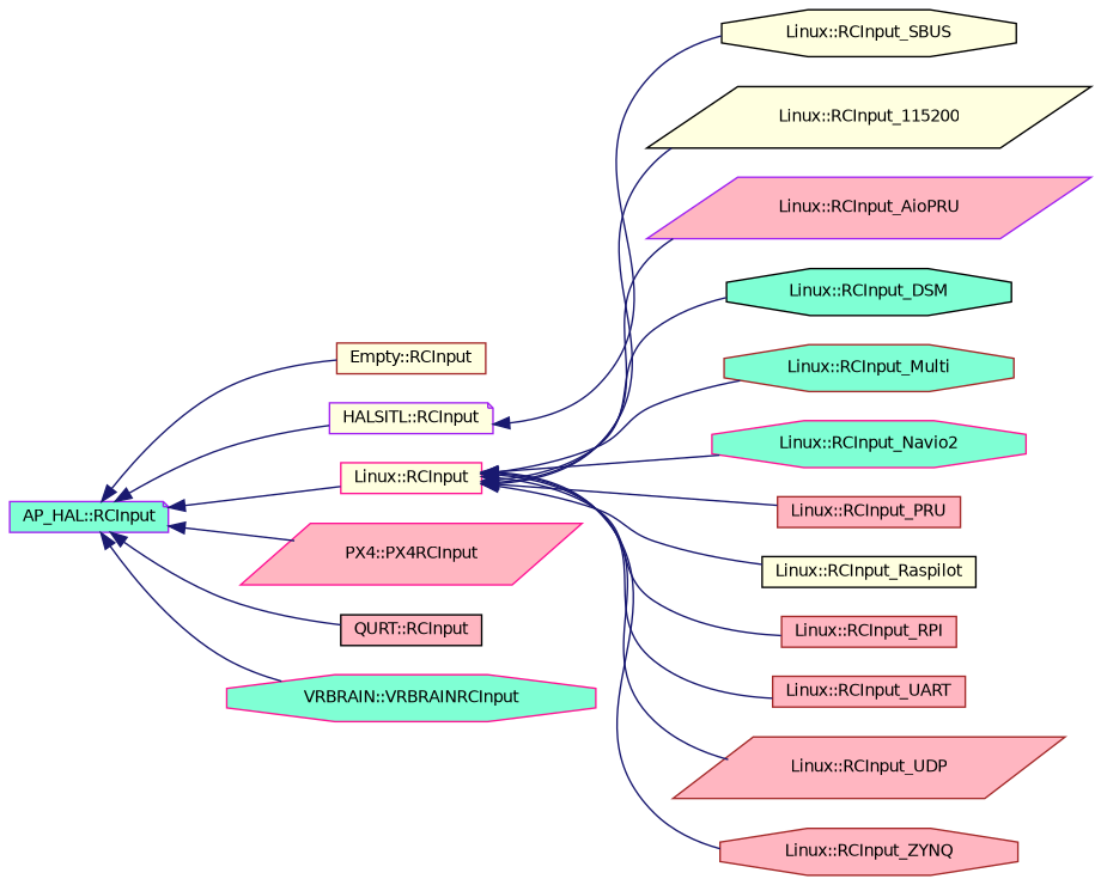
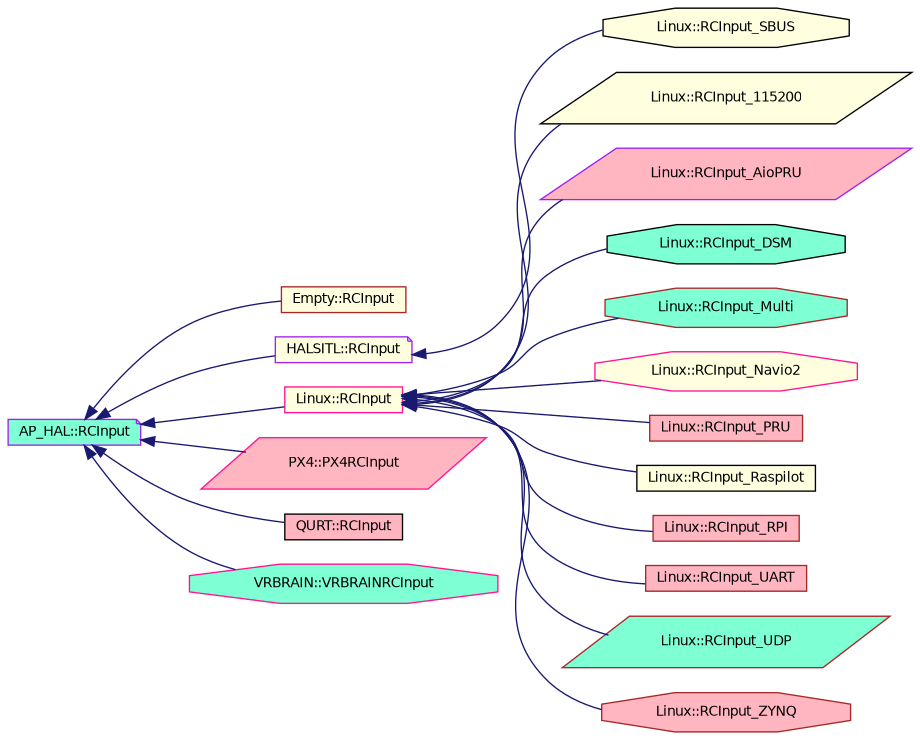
  digraph {
    rankdir=LR
    node [color=brown fillcolor=lightpink fontname=Helvetica fontsize=10 shape=box style=filled]
    edge [color=midnightblue dir=back fontname=Helvetica fontsize=10 labelfontname=Helvetica labelfontsize=10 style=solid]
    n1 [color=purple fillcolor=aquamarine height=0.2 label="AP_HAL::RCInput" shape=note width=0.4]
    n2 [fillcolor=lightyellow height=0.2 label="Empty::RCInput" width=0.4]
    n3 [color=purple fillcolor=lightyellow height=0.2 label="HALSITL::RCInput" shape=note width=0.4]
    n4 [color=deeppink fillcolor=lightyellow height=0.2 label="Linux::RCInput" width=0.4]
    n5 [color=deeppink height=0.2 label="PX4::PX4RCInput" shape=parallelogram width=0.4]
    n6 [color=black height=0.2 label="QURT::RCInput" width=0.4]
    n7 [color=deeppink fillcolor=aquamarine height=0.2 label="VRBRAIN::VRBRAINRCInput" shape=octagon width=0.4]
    n8 [color=black fillcolor=lightyellow height=0.2 label="Linux::RCInput_SBUS" shape=octagon width=0.4]
    n9 [color=black fillcolor=lightyellow height=0.2 label="Linux::RCInput_115200" shape=parallelogram width=0.4]
    n10 [color=purple height=0.2 label="Linux::RCInput_AioPRU" shape=parallelogram width=0.4]
    n11 [color=black fillcolor=aquamarine height=0.2 label="Linux::RCInput_DSM" shape=octagon width=0.4]
    n12 [fillcolor=aquamarine height=0.2 label="Linux::RCInput_Multi" shape=octagon width=0.4]
-   n13 [color=deeppink fillcolor=aquamarine height=0.2 label="Linux::RCInput_Navio2" shape=octagon width=0.4]
+   n13 [color=deeppink fillcolor=lightyellow height=0.2 label="Linux::RCInput_Navio2" shape=octagon width=0.4]
    n14 [height=0.2 label="Linux::RCInput_PRU" width=0.4]
    n15 [color=black fillcolor=lightyellow height=0.2 label="Linux::RCInput_Raspilot" width=0.4]
    n16 [height=0.2 label="Linux::RCInput_RPI" width=0.4]
    n17 [height=0.2 label="Linux::RCInput_UART" width=0.4]
-   n18 [height=0.2 label="Linux::RCInput_UDP" shape=parallelogram width=0.4]
+   n18 [fillcolor=aquamarine height=0.2 label="Linux::RCInput_UDP" shape=parallelogram width=0.4]
    n19 [height=0.2 label="Linux::RCInput_ZYNQ" shape=octagon width=0.4]
    n1 -> n2
    n1 -> n3
    n1 -> n4
    n1 -> n5
    n1 -> n6
    n1 -> n7
    n3 -> n8
    n4 -> n9
    n4 -> n10
    n4 -> n11
    n4 -> n12
    n4 -> n13
    n4 -> n14
    n4 -> n15
    n4 -> n16
    n4 -> n17
    n4 -> n18
    n4 -> n19
  }
